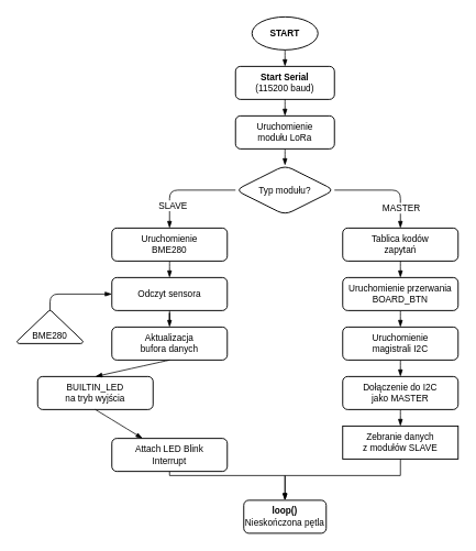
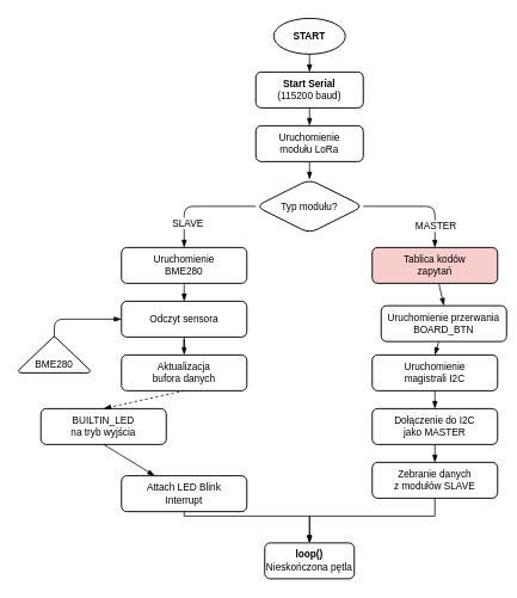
  <mxCell id="0" />
  <mxCell id="1" parent="0" />
  <mxCell id="2" style="edgeStyle=orthogonalEdgeStyle;rounded=1;orthogonalLoop=1;jettySize=auto;html=1;exitX=0.5;exitY=0;exitDx=0;exitDy=0;exitPerimeter=0;entryX=0;entryY=0.5;entryDx=0;entryDy=0;endArrow=blockThin;endFill=1;endSize=6;" edge="1" parent="1" source="3" target="4"><mxGeometry relative="1" as="geometry" /></mxCell>
  <mxCell id="3" value="BME280" style="strokeWidth=1.25;html=1;shape=mxgraph.flowchart.extract_or_measurement;whiteSpace=wrap;verticalAlign=bottom;fontFamily=Arimo;rounded=1;container=0;fontSize=11;" parent="1" vertex="1"><mxGeometry x="20" y="376" width="80" height="40" as="geometry" /></mxCell>
  <mxCell id="4" value="Odczyt sensora" style="rounded=1;whiteSpace=wrap;html=1;fontSize=11;glass=0;strokeWidth=1.25;shadow=0;fontFamily=Arimo;container=0;" parent="1" vertex="1"><mxGeometry x="135" y="336" width="140" height="40" as="geometry" /></mxCell>
  <mxCell id="5" value="Aktualizacja&lt;br style=&quot;font-size: 11px;&quot;&gt;bufora danych" style="rounded=1;whiteSpace=wrap;html=1;fontSize=11;glass=0;strokeWidth=1.25;shadow=0;fontFamily=Arimo;container=0;" parent="1" vertex="1"><mxGeometry x="135" y="396" width="140" height="40" as="geometry" /></mxCell>
  <mxCell id="6" style="edgeStyle=orthogonalEdgeStyle;rounded=1;orthogonalLoop=1;jettySize=auto;html=1;exitX=0.5;exitY=1;exitDx=0;exitDy=0;fontFamily=Arimo;fontSize=11;endArrow=blockThin;endFill=1;endSize=6;" parent="1" source="4" target="5" edge="1"><mxGeometry relative="1" as="geometry"><mxPoint x="227" y="420" as="targetPoint" /></mxGeometry></mxCell>
  <mxCell id="7" value="START" style="strokeWidth=1.25;html=1;shape=mxgraph.flowchart.start_1;whiteSpace=wrap;fontFamily=Arimo;rounded=1;container=0;fontStyle=1;fontSize=11;" parent="1" vertex="1"><mxGeometry x="305" y="20" width="80" height="40" as="geometry" /></mxCell>
  <mxCell id="8" value="Typ modułu?" style="rhombus;whiteSpace=wrap;html=1;fontFamily=Arimo;fontSize=11;strokeWidth=1.25;rounded=1;container=0;" parent="1" vertex="1"><mxGeometry x="285" y="200" width="120" height="60" as="geometry" /></mxCell>
  <mxCell id="9" value="&lt;b style=&quot;font-size: 11px;&quot;&gt;Start Serial&lt;/b&gt;&lt;br style=&quot;font-size: 11px;&quot;&gt;(115200 baud)" style="rounded=1;whiteSpace=wrap;html=1;fontSize=11;glass=0;strokeWidth=1.25;shadow=0;fontFamily=Arimo;container=0;" parent="1" vertex="1"><mxGeometry x="285" y="80" width="120" height="40" as="geometry" /></mxCell>
  <mxCell id="10" style="edgeStyle=none;curved=1;rounded=0;orthogonalLoop=1;jettySize=auto;html=1;fontSize=11;startSize=8;endSize=6;fontFamily=Arimo;endArrow=blockThin;endFill=1;" parent="1" source="7" target="9" edge="1"><mxGeometry relative="1" as="geometry" /></mxCell>
  <mxCell id="11" style="edgeStyle=none;curved=1;rounded=0;orthogonalLoop=1;jettySize=auto;html=1;fontSize=11;startSize=8;endSize=6;fontFamily=Arimo;endArrow=blockThin;endFill=1;" parent="1" source="12" target="8" edge="1"><mxGeometry relative="1" as="geometry" /></mxCell>
  <mxCell id="12" value="Uruchomienie&lt;br style=&quot;font-size: 11px;&quot;&gt;modułu LoRa" style="rounded=1;whiteSpace=wrap;html=1;fontSize=11;glass=0;strokeWidth=1.25;shadow=0;fontFamily=Arimo;container=0;" parent="1" vertex="1"><mxGeometry x="285" y="140" width="120" height="40" as="geometry" /></mxCell>
  <mxCell id="13" style="edgeStyle=none;curved=1;rounded=0;orthogonalLoop=1;jettySize=auto;html=1;fontSize=11;startSize=8;endSize=6;fontFamily=Arimo;endArrow=blockThin;endFill=1;" parent="1" source="9" target="12" edge="1"><mxGeometry relative="1" as="geometry" /></mxCell>
  <mxCell id="14" style="edgeStyle=none;curved=1;rounded=0;orthogonalLoop=1;jettySize=auto;html=1;exitX=0.5;exitY=1;exitDx=0;exitDy=0;fontSize=11;startSize=8;endSize=6;fontFamily=Arimo;endArrow=blockThin;endFill=1;" parent="1" source="15" target="4" edge="1"><mxGeometry relative="1" as="geometry" /></mxCell>
  <mxCell id="15" value="Uruchomienie&lt;br style=&quot;font-size: 11px;&quot;&gt;BME280" style="rounded=1;whiteSpace=wrap;html=1;fontSize=11;glass=0;strokeWidth=1.25;shadow=0;fontFamily=Arimo;container=0;" parent="1" vertex="1"><mxGeometry x="135" y="276" width="140" height="40" as="geometry" /></mxCell>
  <mxCell id="16" style="edgeStyle=orthogonalEdgeStyle;rounded=1;orthogonalLoop=1;jettySize=auto;html=1;entryX=0.5;entryY=0;entryDx=0;entryDy=0;fontSize=11;startSize=8;endSize=6;fontFamily=Arimo;endArrow=blockThin;endFill=1;" parent="1" source="8" target="15" edge="1"><mxGeometry relative="1" as="geometry" /></mxCell>
  <mxCell id="17" value="SLAVE" style="edgeLabel;html=1;align=center;verticalAlign=middle;resizable=0;points=[];fontSize=11;fontFamily=Arimo;container=0;" parent="16" vertex="1" connectable="0"><mxGeometry x="0.215" relative="1" as="geometry"><mxPoint y="18" as="offset" /></mxGeometry></mxCell>
  <mxCell id="18" value="BUILTIN_LED&lt;br style=&quot;font-size: 11px;&quot;&gt;na tryb wyjścia" style="rounded=1;whiteSpace=wrap;html=1;fontSize=11;glass=0;strokeWidth=1.25;shadow=0;fontFamily=Arimo;container=0;" parent="1" vertex="1"><mxGeometry x="45" y="456" width="140" height="40" as="geometry" /></mxCell>
- <mxCell id="19" style="edgeStyle=none;curved=1;rounded=0;orthogonalLoop=1;jettySize=auto;html=1;exitX=0.5;exitY=1;exitDx=0;exitDy=0;entryX=0.5;entryY=0;entryDx=0;entryDy=0;fontSize=11;startSize=8;endSize=6;fontFamily=Arimo;endArrow=blockThin;endFill=1;" parent="1" source="5" target="18" edge="1"><mxGeometry relative="1" as="geometry" /></mxCell>
+ <mxCell id="19" style="edgeStyle=none;curved=1;rounded=0;orthogonalLoop=1;jettySize=auto;html=1;exitX=0.5;exitY=1;exitDx=0;exitDy=0;entryX=0.5;entryY=0;entryDx=0;entryDy=0;fontSize=11;startSize=8;endSize=6;fontFamily=Arimo;endArrow=blockThin;endFill=1;dashed=1;" parent="1" source="5" target="18" edge="1"><mxGeometry relative="1" as="geometry" /></mxCell>
  <mxCell id="20" style="edgeStyle=orthogonalEdgeStyle;rounded=0;orthogonalLoop=1;jettySize=auto;html=1;entryX=0.5;entryY=0;entryDx=0;entryDy=0;endArrow=blockThin;endFill=1;" edge="1" parent="1" source="21" target="23"><mxGeometry relative="1" as="geometry"><Array as="points"><mxPoint x="205" y="576" /><mxPoint x="345" y="576" /></Array></mxGeometry></mxCell>
  <mxCell id="21" value="Attach LED Blink&lt;br style=&quot;font-size: 11px;&quot;&gt;Interrupt" style="rounded=1;whiteSpace=wrap;html=1;fontSize=11;glass=0;strokeWidth=1.25;shadow=0;fontFamily=Arimo;container=0;" parent="1" vertex="1"><mxGeometry x="135" y="531" width="140" height="40" as="geometry" /></mxCell>
  <mxCell id="22" style="edgeStyle=none;curved=1;rounded=0;orthogonalLoop=1;jettySize=auto;html=1;exitX=0.5;exitY=1;exitDx=0;exitDy=0;fontSize=11;startSize=8;endSize=6;fontFamily=Arimo;endArrow=blockThin;endFill=1;" parent="1" source="18" target="21" edge="1"><mxGeometry relative="1" as="geometry" /></mxCell>
  <mxCell id="23" value="loop()&lt;br&gt;&lt;span style=&quot;font-weight: 400;&quot;&gt;Nieskończona pętla&lt;/span&gt;" style="rounded=1;whiteSpace=wrap;html=1;fontSize=11;glass=0;strokeWidth=1.25;shadow=0;fontFamily=Arimo;fontStyle=1;container=0;" parent="1" vertex="1"><mxGeometry x="295" y="606" width="100" height="40" as="geometry" /></mxCell>
- <mxCell id="24" value="Tablica kodów&lt;br style=&quot;font-size: 11px;&quot;&gt;zapytań" style="rounded=1;whiteSpace=wrap;html=1;fontSize=11;glass=0;strokeWidth=1.25;shadow=0;fontFamily=Arimo;container=0;" parent="1" vertex="1"><mxGeometry x="415" y="276" width="140" height="40" as="geometry" /></mxCell>
+ <mxCell id="24" value="Tablica kodów&lt;br style=&quot;font-size: 11px;&quot;&gt;zapytań" style="rounded=1;whiteSpace=wrap;html=1;fontSize=11;glass=0;strokeWidth=1.25;shadow=0;fontFamily=Arimo;container=0;fillColor=#f8cecc;" parent="1" vertex="1"><mxGeometry x="415" y="276" width="140" height="40" as="geometry" /></mxCell>
  <mxCell id="25" style="edgeStyle=orthogonalEdgeStyle;rounded=1;orthogonalLoop=1;jettySize=auto;html=1;exitX=1;exitY=0.5;exitDx=0;exitDy=0;entryX=0.5;entryY=0;entryDx=0;entryDy=0;fontSize=11;startSize=8;endSize=6;fontFamily=Arimo;endArrow=blockThin;endFill=1;" parent="1" source="8" target="24" edge="1"><mxGeometry relative="1" as="geometry" /></mxCell>
  <mxCell id="26" value="MASTER" style="edgeLabel;html=1;align=center;verticalAlign=middle;resizable=0;points=[];fontSize=11;fontFamily=Arimo;" parent="25" vertex="1" connectable="0"><mxGeometry x="0.28" y="-1" relative="1" as="geometry"><mxPoint x="1" y="20" as="offset" /></mxGeometry></mxCell>
  <mxCell id="27" style="edgeStyle=none;curved=1;rounded=0;orthogonalLoop=1;jettySize=auto;html=1;fontSize=11;startSize=8;endSize=6;entryX=0.5;entryY=0;entryDx=0;entryDy=0;fontFamily=Arimo;endArrow=blockThin;endFill=1;" parent="1" source="28" target="31" edge="1"><mxGeometry relative="1" as="geometry"><mxPoint x="589" y="426" as="targetPoint" /></mxGeometry></mxCell>
- <mxCell id="28" value="Uruchomienie przerwania BOARD_BTN" style="rounded=1;whiteSpace=wrap;html=1;fontSize=11;glass=0;strokeWidth=1.25;shadow=0;fontFamily=Arimo;container=0;" parent="1" vertex="1"><mxGeometry x="415" y="336" width="140" height="40" as="geometry" /></mxCell>
+ <mxCell id="28" value="Uruchomienie przerwania BOARD_BTN" style="rounded=1;whiteSpace=wrap;html=1;fontSize=11;glass=0;strokeWidth=1.25;shadow=0;fontFamily=Arimo;container=0;" parent="1" vertex="1"><mxGeometry x="425" y="341" width="140" height="40" as="geometry" /></mxCell>
  <mxCell id="29" style="edgeStyle=none;curved=1;rounded=0;orthogonalLoop=1;jettySize=auto;html=1;entryX=0.5;entryY=0;entryDx=0;entryDy=0;fontSize=11;startSize=8;endSize=6;fontFamily=Arimo;endArrow=blockThin;endFill=1;" parent="1" source="24" target="28" edge="1"><mxGeometry relative="1" as="geometry" /></mxCell>
  <mxCell id="30" style="edgeStyle=none;curved=1;rounded=0;orthogonalLoop=1;jettySize=auto;html=1;exitX=0.5;exitY=1;exitDx=0;exitDy=0;entryX=0.5;entryY=0;entryDx=0;entryDy=0;fontSize=11;startSize=8;endSize=6;fontFamily=Arimo;endArrow=blockThin;endFill=1;" parent="1" source="31" target="33" edge="1"><mxGeometry relative="1" as="geometry" /></mxCell>
  <mxCell id="31" value="Uruchomienie&lt;br&gt;magistrali I2C" style="rounded=1;whiteSpace=wrap;html=1;fontSize=11;glass=0;strokeWidth=1.25;shadow=0;fontFamily=Arimo;container=0;" parent="1" vertex="1"><mxGeometry x="415" y="396" width="140" height="40" as="geometry" /></mxCell>
  <mxCell id="32" style="edgeStyle=none;curved=1;rounded=0;orthogonalLoop=1;jettySize=auto;html=1;entryX=0.5;entryY=0;entryDx=0;entryDy=0;fontSize=11;startSize=8;endSize=6;fontFamily=Arimo;endArrow=blockThin;endFill=1;" parent="1" source="33" target="35" edge="1"><mxGeometry relative="1" as="geometry" /></mxCell>
  <mxCell id="33" value="Dołączenie do I2C&lt;br&gt;jako MASTER" style="rounded=1;whiteSpace=wrap;html=1;fontSize=11;glass=0;strokeWidth=1.25;shadow=0;fontFamily=Arimo;container=0;" parent="1" vertex="1"><mxGeometry x="415" y="456" width="140" height="40" as="geometry" /></mxCell>
  <mxCell id="34" style="edgeStyle=orthogonalEdgeStyle;rounded=0;orthogonalLoop=1;jettySize=auto;html=1;entryX=0.5;entryY=0;entryDx=0;entryDy=0;endArrow=blockThin;endFill=1;" edge="1" parent="1" source="35" target="23"><mxGeometry relative="1" as="geometry"><Array as="points"><mxPoint x="485" y="576" /><mxPoint x="345" y="576" /></Array></mxGeometry></mxCell>
- <mxCell id="35" value="Zebranie danych&lt;br&gt;z modułów SLAVE" style="whiteSpace=wrap;html=1;fontSize=11;glass=0;strokeWidth=1.25;shadow=0;fontFamily=Arimo;container=0;rounded=0;" parent="1" vertex="1"><mxGeometry x="415" y="516" width="140" height="40" as="geometry" /></mxCell>
+ <mxCell id="35" value="Zebranie danych&lt;br&gt;z modułów SLAVE" style="rounded=1;whiteSpace=wrap;html=1;fontSize=11;glass=0;strokeWidth=1.25;shadow=0;fontFamily=Arimo;container=0;" parent="1" vertex="1"><mxGeometry x="415" y="516" width="140" height="40" as="geometry" /></mxCell>
